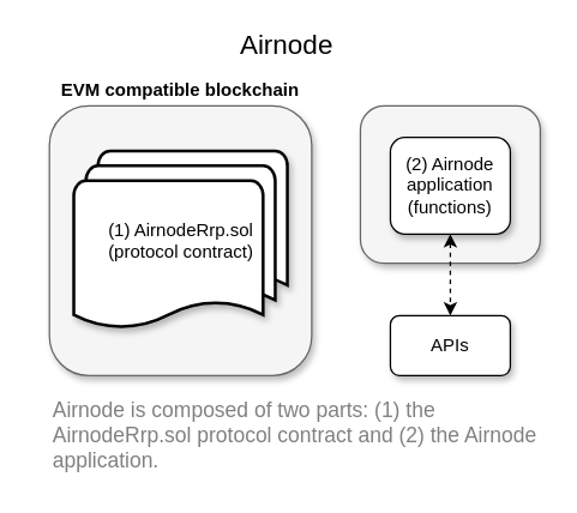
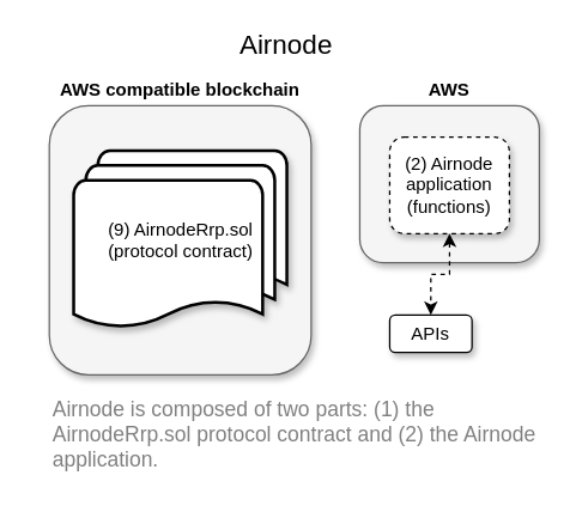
  <mxCell id="0" />
  <mxCell id="1" parent="0" />
  <mxCell id="2" value="" style="rounded=1;whiteSpace=wrap;html=1;fillColor=#f5f5f5;strokeColor=#666666;fontColor=#333333;shadow=1;" parent="1" vertex="1"><mxGeometry x="240" y="70" width="120" height="105" as="geometry" /></mxCell>
- <mxCell id="3" value="APIs" style="rounded=1;whiteSpace=wrap;html=1;shadow=1;" parent="1" vertex="1"><mxGeometry x="260" y="210" width="80" height="40" as="geometry" /></mxCell>
+ <mxCell id="3" value="APIs" style="rounded=1;whiteSpace=wrap;html=1;shadow=1;" parent="1" vertex="1"><mxGeometry x="260" y="210" width="55" height="25" as="geometry" /></mxCell>
  <mxCell id="4" style="edgeStyle=orthogonalEdgeStyle;rounded=0;orthogonalLoop=1;jettySize=auto;html=1;entryX=0.5;entryY=0;entryDx=0;entryDy=0;startArrow=classic;startFill=1;dashed=1;" parent="1" source="5" target="3" edge="1"><mxGeometry relative="1" as="geometry" /></mxCell>
- <mxCell id="5" value="(2) Airnode&lt;br&gt;application&lt;br&gt;(functions)" style="rounded=1;whiteSpace=wrap;html=1;shadow=1;" parent="1" vertex="1"><mxGeometry x="260" y="91" width="80" height="64.5" as="geometry" /></mxCell>
+ <mxCell id="5" value="(2) Airnode&lt;br&gt;application&lt;br&gt;(functions)" style="rounded=1;whiteSpace=wrap;html=1;shadow=1;dashed=1;" parent="1" vertex="1"><mxGeometry x="260" y="91" width="80" height="64.5" as="geometry" /></mxCell>
  <mxCell id="6" value="" style="rounded=1;whiteSpace=wrap;html=1;fillColor=#f5f5f5;strokeColor=#666666;fontColor=#333333;shadow=1;" parent="1" vertex="1"><mxGeometry x="32.5" y="70" width="175" height="180" as="geometry" /></mxCell>
- <mxCell id="7" value="&lt;b&gt;EVM compatible blockchain&lt;/b&gt;" style="text;html=1;strokeColor=none;fillColor=none;align=center;verticalAlign=middle;whiteSpace=wrap;rounded=0;" parent="1" vertex="1"><mxGeometry x="20" y="50" width="200" height="20" as="geometry" /></mxCell>
- <mxCell id="8" value="(1) AirnodeRrp.sol&lt;br&gt;(protocol contract)" style="strokeWidth=2;html=1;shape=mxgraph.flowchart.multi-document;whiteSpace=wrap;shadow=1;" parent="1" vertex="1"><mxGeometry x="48.75" y="100" width="142.5" height="120" as="geometry" /></mxCell>
+ <mxCell id="7" value="&lt;b&gt;AWS compatible blockchain&lt;/b&gt;" style="text;html=1;strokeColor=none;fillColor=none;align=center;verticalAlign=middle;whiteSpace=wrap;rounded=0;" parent="1" vertex="1"><mxGeometry x="20" y="50" width="200" height="20" as="geometry" /></mxCell>
+ <mxCell id="8" value="(9) AirnodeRrp.sol&lt;br&gt;(protocol contract)" style="strokeWidth=2;html=1;shape=mxgraph.flowchart.multi-document;whiteSpace=wrap;shadow=1;" parent="1" vertex="1"><mxGeometry x="48.75" y="100" width="142.5" height="120" as="geometry" /></mxCell>
+ <mxCell id="9" value="&lt;b&gt;AWS&lt;/b&gt;" style="text;html=1;strokeColor=none;fillColor=none;align=center;verticalAlign=middle;whiteSpace=wrap;rounded=0;" parent="1" vertex="1"><mxGeometry x="280" y="50" width="40" height="20" as="geometry" /></mxCell>
  <mxCell id="10" value="&lt;font color=&quot;#808080&quot; style=&quot;font-size: 14px&quot;&gt;Airnode is composed of two parts: (1) the AirnodeRrp.sol protocol contract and (2) the Airnode application.&lt;/font&gt;" style="text;html=1;strokeColor=none;fillColor=none;align=left;verticalAlign=middle;whiteSpace=wrap;rounded=0;" parent="1" vertex="1"><mxGeometry x="32.5" y="260" width="330" height="60" as="geometry" /></mxCell>
  <mxCell id="11" value="&lt;font style=&quot;font-size: 18px&quot;&gt;Airnode&lt;/font&gt;" style="text;html=1;strokeColor=none;fillColor=none;align=center;verticalAlign=middle;whiteSpace=wrap;rounded=0;" parent="1" vertex="1"><mxGeometry x="171.25" y="20" width="40" height="20" as="geometry" /></mxCell>
